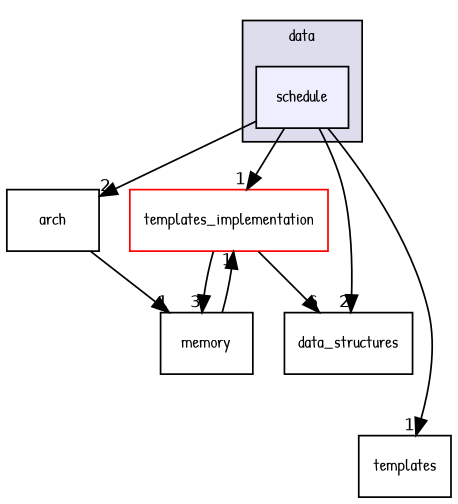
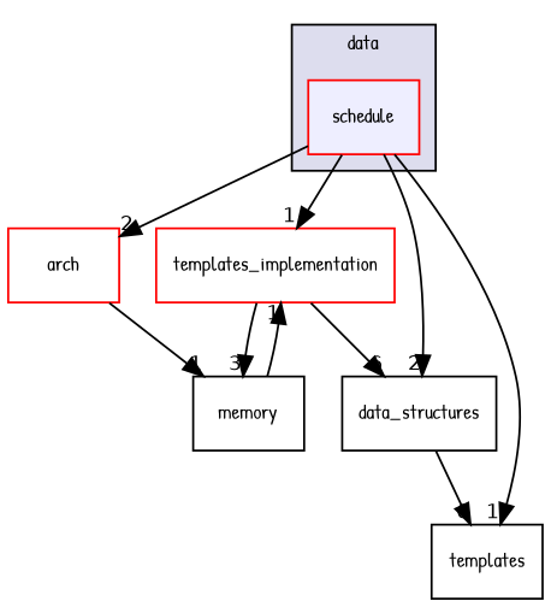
  digraph {
    compound=true
    fontname="Patrick Hand"
    node [fontname="Patrick Hand" fontsize=10 shape=box]
    edge [fontname="Patrick Hand" headlabel=1 labeldistance=1.5 labelfontname=Helvetica labelfontsize=10]
-   n1 [fillcolor="#eeeeff" label=schedule pencolor=black style=filled]
+   n1 [fillcolor="#eeeeff" label=schedule pencolor=black style=filled color=red]
    n2 [color=red fillcolor=white label=templates_implementation style=filled]
-   n3 [color=black fillcolor=white label=arch style=filled]
+   n3 [color=red fillcolor=white label=arch style=filled]
    n4 [label=templates]
    n5 [label=data_structures]
    n6 [label=memory]
    subgraph cluster_1 {
      bgcolor="#ddddee"
      fontsize=10
      label=data
      pencolor=black
      n1
    }
    n1 -> n2
    n1 -> n3 [headlabel=2]
    n1 -> n4
    n1 -> n5 [headlabel=2]
    n2 -> n5 [headlabel=6]
    n2 -> n6 [headlabel=3]
    n3 -> n6
+   n5 -> n4 [headlabel=6]
    n6 -> n2
  }
